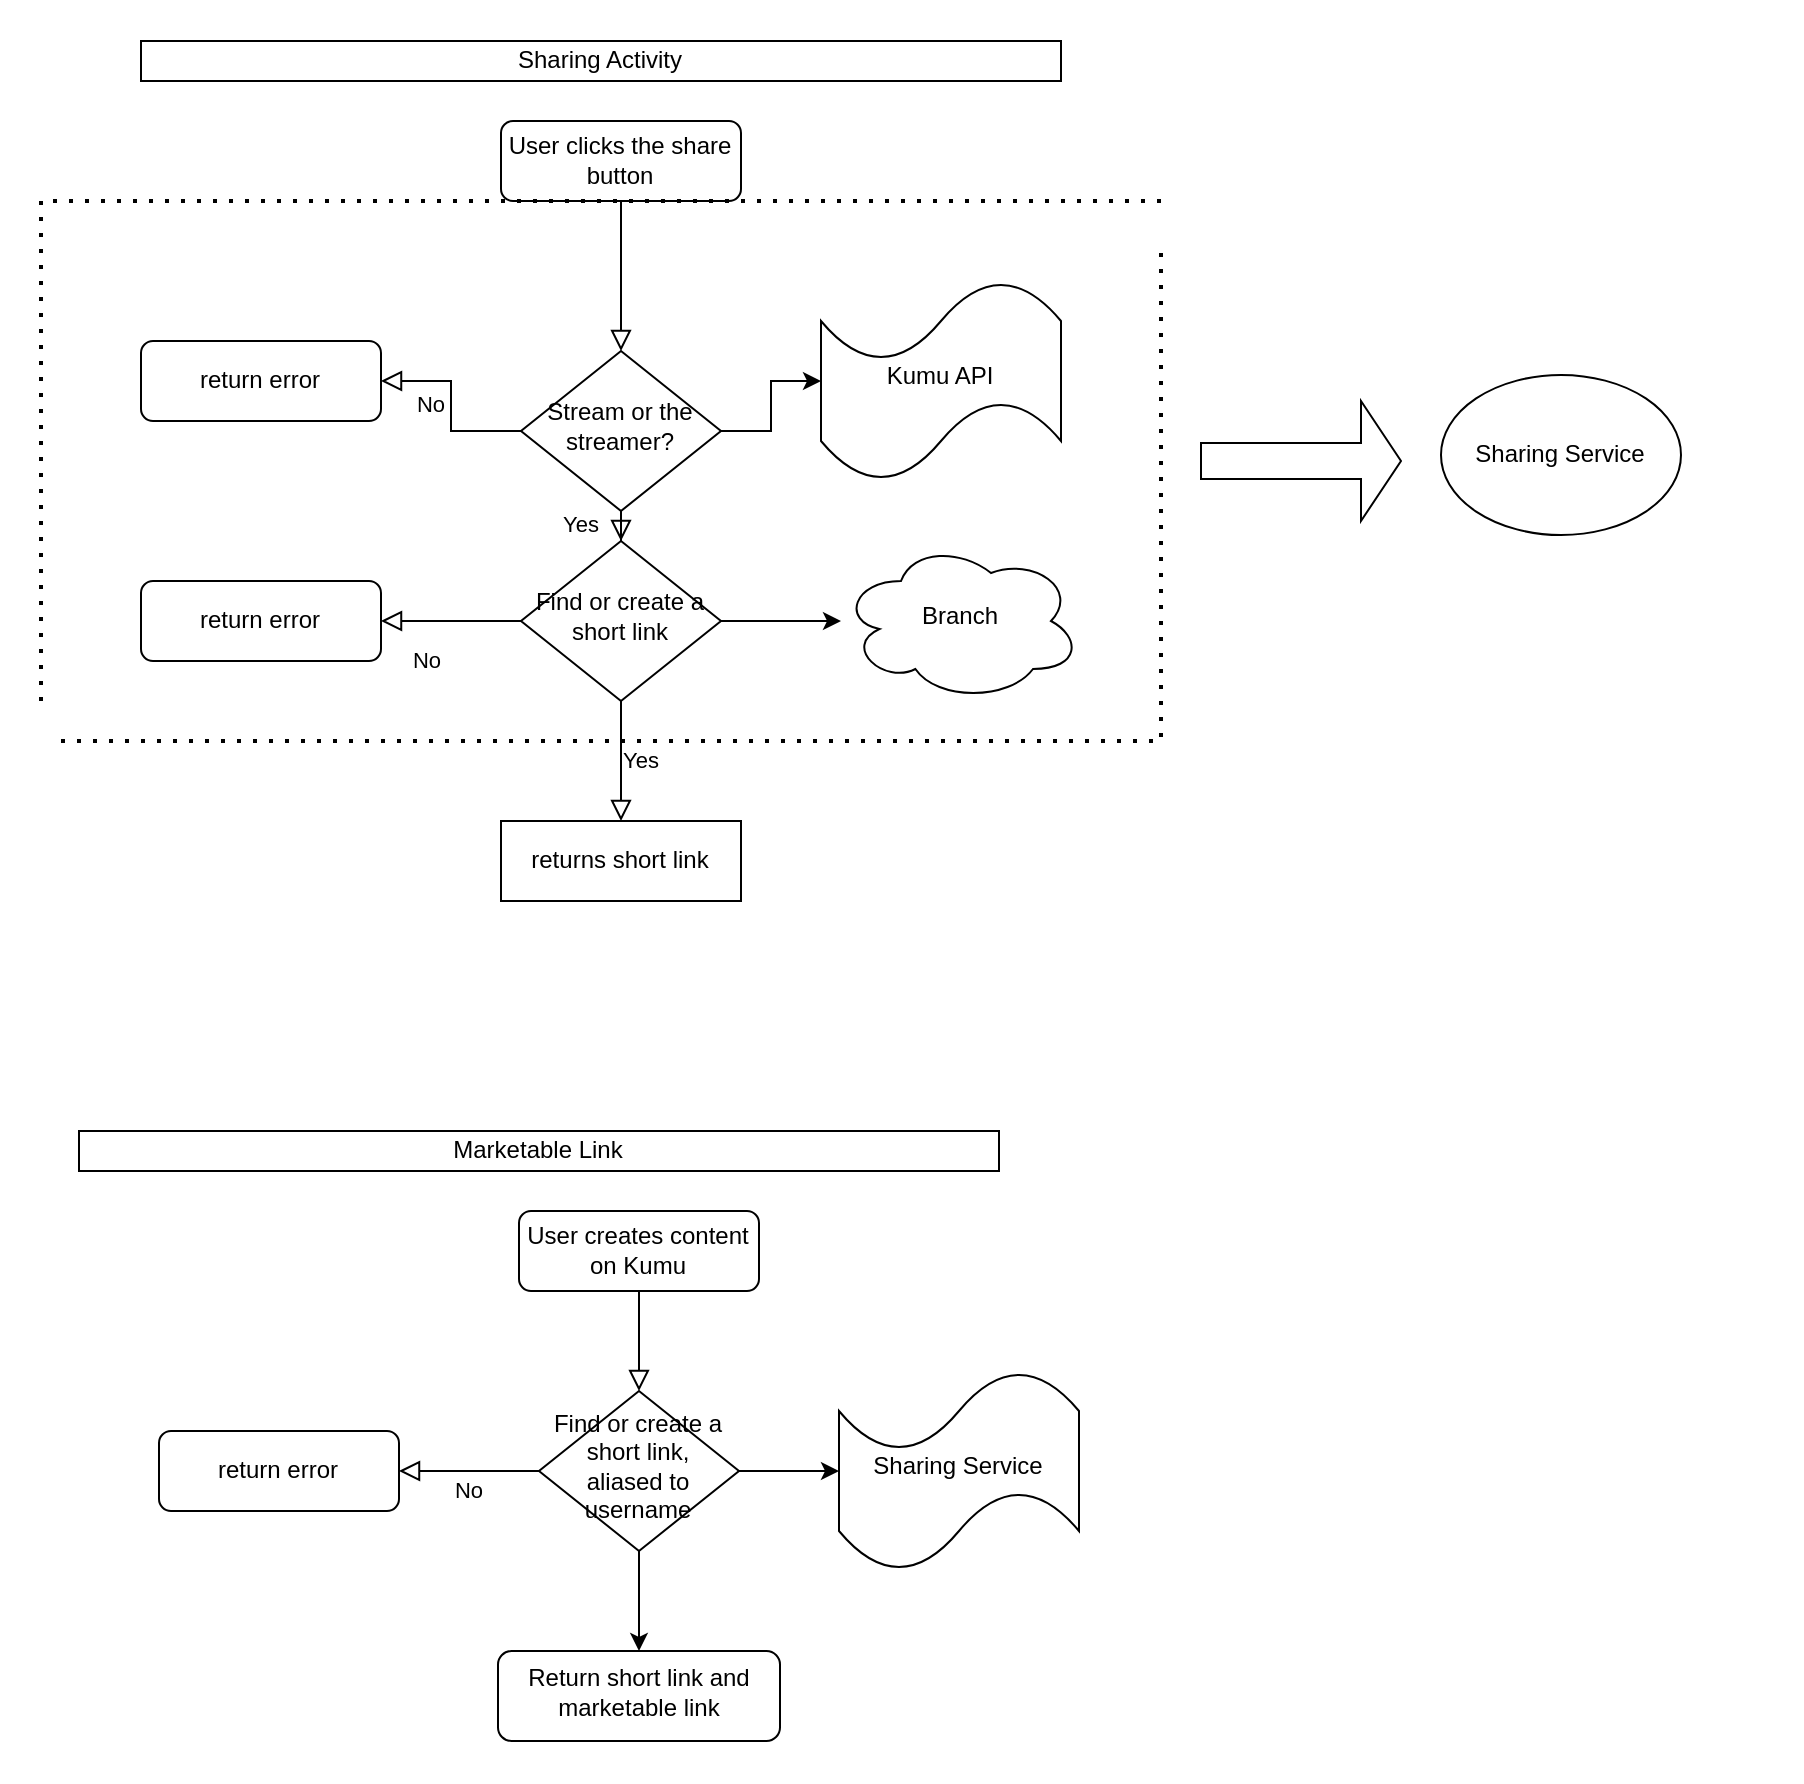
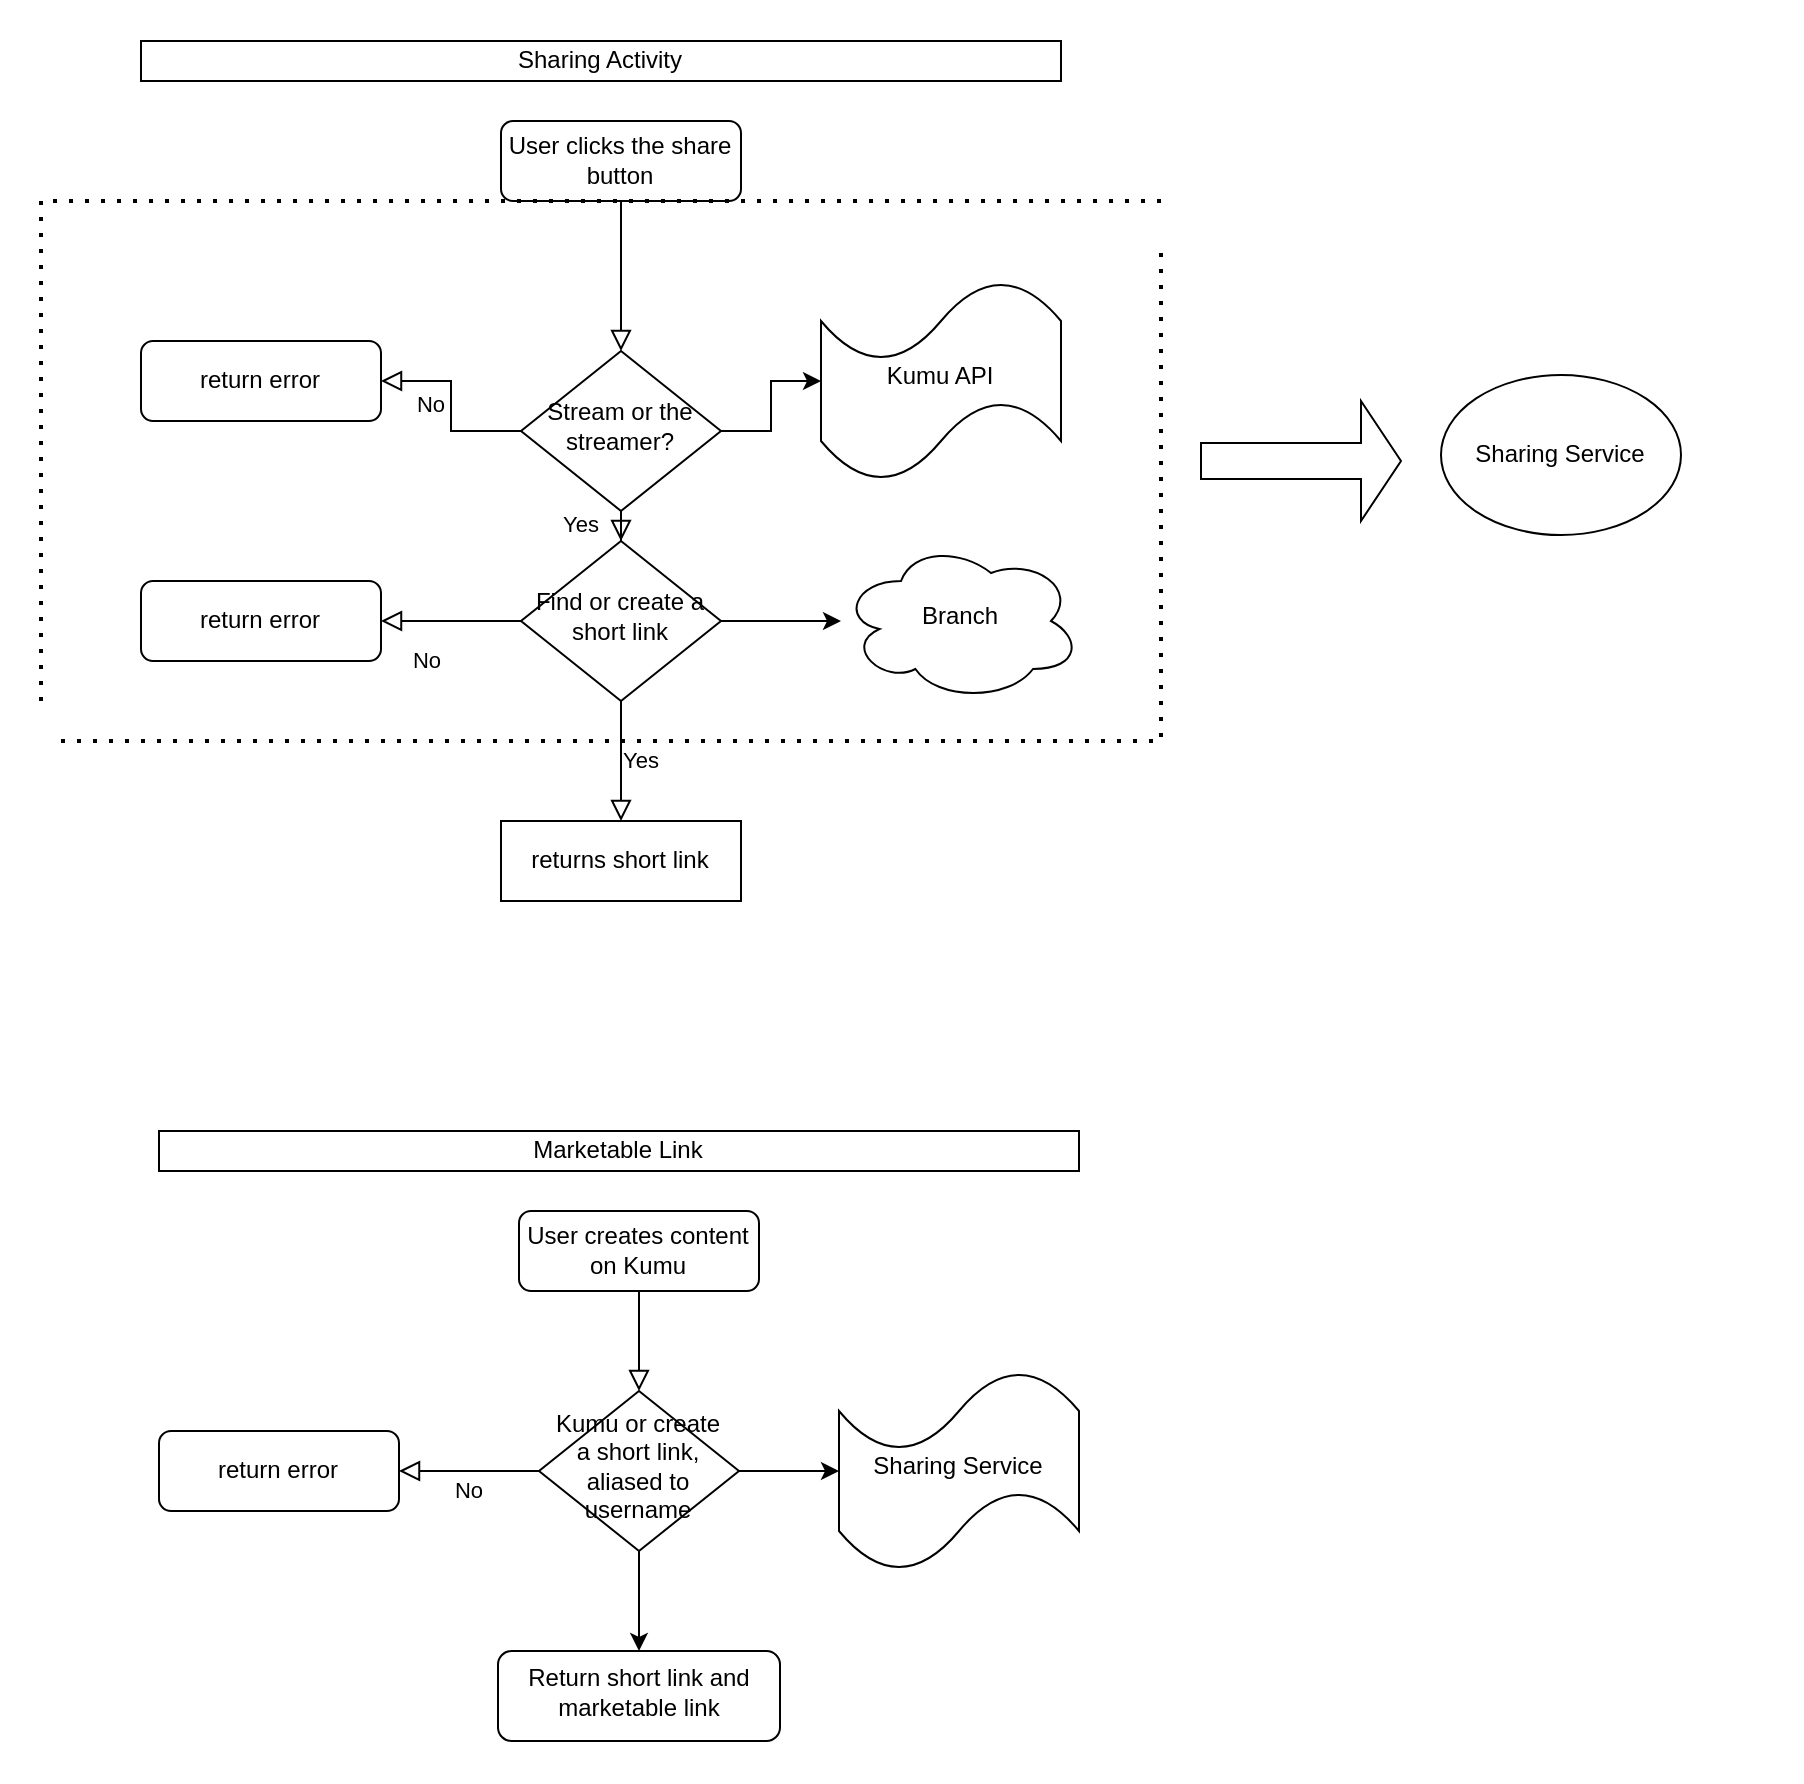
  <mxCell id="0" />
  <mxCell id="1" parent="0" />
  <mxCell id="2" value="" style="rounded=0;html=1;jettySize=auto;orthogonalLoop=1;fontSize=11;endArrow=block;endFill=0;endSize=8;strokeWidth=1;shadow=0;labelBackgroundColor=none;edgeStyle=orthogonalEdgeStyle;" parent="1" source="3" target="7" edge="1"><mxGeometry relative="1" as="geometry" /></mxCell>
  <mxCell id="3" value="User clicks the share button" style="rounded=1;whiteSpace=wrap;html=1;fontSize=12;glass=0;strokeWidth=1;shadow=0;" parent="1" vertex="1"><mxGeometry x="250" y="60" width="120" height="40" as="geometry" /></mxCell>
  <mxCell id="4" value="Yes" style="rounded=0;html=1;jettySize=auto;orthogonalLoop=1;fontSize=11;endArrow=block;endFill=0;endSize=8;strokeWidth=1;shadow=0;labelBackgroundColor=none;edgeStyle=orthogonalEdgeStyle;" parent="1" source="7" target="12" edge="1"><mxGeometry y="20" relative="1" as="geometry"><mxPoint as="offset" /></mxGeometry></mxCell>
  <mxCell id="5" value="No" style="edgeStyle=orthogonalEdgeStyle;rounded=0;html=1;jettySize=auto;orthogonalLoop=1;fontSize=11;endArrow=block;endFill=0;endSize=8;strokeWidth=1;shadow=0;labelBackgroundColor=none;" parent="1" source="7" target="8" edge="1"><mxGeometry y="10" relative="1" as="geometry"><mxPoint as="offset" /></mxGeometry></mxCell>
  <mxCell id="6" value="" style="edgeStyle=orthogonalEdgeStyle;rounded=0;orthogonalLoop=1;jettySize=auto;html=1;" edge="1" parent="1" source="7" target="16"><mxGeometry relative="1" as="geometry" /></mxCell>
  <mxCell id="7" value="Stream or the streamer?" style="rhombus;whiteSpace=wrap;html=1;shadow=0;fontFamily=Helvetica;fontSize=12;align=center;strokeWidth=1;spacing=6;spacingTop=-4;" parent="1" vertex="1"><mxGeometry x="260" y="175" width="100" height="80" as="geometry" /></mxCell>
  <mxCell id="8" value="return error" style="rounded=1;whiteSpace=wrap;html=1;fontSize=12;glass=0;strokeWidth=1;shadow=0;" parent="1" vertex="1"><mxGeometry x="70" y="170" width="120" height="40" as="geometry" /></mxCell>
  <mxCell id="9" value="No" style="rounded=0;html=1;jettySize=auto;orthogonalLoop=1;fontSize=11;endArrow=block;endFill=0;endSize=8;strokeWidth=1;shadow=0;labelBackgroundColor=none;edgeStyle=orthogonalEdgeStyle;" parent="1" source="12" target="13" edge="1"><mxGeometry x="0.333" y="20" relative="1" as="geometry"><mxPoint as="offset" /></mxGeometry></mxCell>
  <mxCell id="10" value="Yes" style="edgeStyle=orthogonalEdgeStyle;rounded=0;html=1;jettySize=auto;orthogonalLoop=1;fontSize=11;endArrow=block;endFill=0;endSize=8;strokeWidth=1;shadow=0;labelBackgroundColor=none;" parent="1" source="12" target="14" edge="1"><mxGeometry y="10" relative="1" as="geometry"><mxPoint as="offset" /></mxGeometry></mxCell>
  <mxCell id="11" value="" style="edgeStyle=orthogonalEdgeStyle;rounded=0;orthogonalLoop=1;jettySize=auto;html=1;" edge="1" parent="1" source="12" target="15"><mxGeometry relative="1" as="geometry" /></mxCell>
  <mxCell id="12" value="Find or create a short link" style="rhombus;whiteSpace=wrap;html=1;shadow=0;fontFamily=Helvetica;fontSize=12;align=center;strokeWidth=1;spacing=6;spacingTop=-4;" parent="1" vertex="1"><mxGeometry x="260" y="270" width="100" height="80" as="geometry" /></mxCell>
  <mxCell id="13" value="return error" style="rounded=1;whiteSpace=wrap;html=1;fontSize=12;glass=0;strokeWidth=1;shadow=0;" parent="1" vertex="1"><mxGeometry x="70" y="290" width="120" height="40" as="geometry" /></mxCell>
  <mxCell id="14" value="returns short link" style="whiteSpace=wrap;html=1;fontSize=12;glass=0;strokeWidth=1;shadow=0;rounded=0;" parent="1" vertex="1"><mxGeometry x="250" y="410" width="120" height="40" as="geometry" /></mxCell>
  <mxCell id="15" value="Branch" style="ellipse;shape=cloud;whiteSpace=wrap;html=1;shadow=0;strokeWidth=1;spacing=6;spacingTop=-4;" vertex="1" parent="1"><mxGeometry x="420" y="270" width="120" height="80" as="geometry" /></mxCell>
  <mxCell id="16" value="Kumu API" style="shape=tape;whiteSpace=wrap;html=1;shadow=0;strokeWidth=1;spacing=6;spacingTop=-4;" vertex="1" parent="1"><mxGeometry x="410" y="140" width="120" height="100" as="geometry" /></mxCell>
  <mxCell id="17" value="Sharing Activity" style="rounded=0;whiteSpace=wrap;html=1;" vertex="1" parent="1"><mxGeometry x="70" y="20" width="460" height="20" as="geometry" /></mxCell>
  <mxCell id="18" value="" style="rounded=0;html=1;jettySize=auto;orthogonalLoop=1;fontSize=11;endArrow=block;endFill=0;endSize=8;strokeWidth=1;shadow=0;labelBackgroundColor=none;edgeStyle=orthogonalEdgeStyle;" edge="1" parent="1" source="19" target="23"><mxGeometry relative="1" as="geometry" /></mxCell>
  <mxCell id="19" value="User creates content on Kumu" style="rounded=1;whiteSpace=wrap;html=1;fontSize=12;glass=0;strokeWidth=1;shadow=0;" vertex="1" parent="1"><mxGeometry x="259" y="605" width="120" height="40" as="geometry" /></mxCell>
  <mxCell id="20" value="No" style="edgeStyle=orthogonalEdgeStyle;rounded=0;html=1;jettySize=auto;orthogonalLoop=1;fontSize=11;endArrow=block;endFill=0;endSize=8;strokeWidth=1;shadow=0;labelBackgroundColor=none;" edge="1" parent="1" source="23" target="24"><mxGeometry y="10" relative="1" as="geometry"><mxPoint as="offset" /></mxGeometry></mxCell>
  <mxCell id="21" value="" style="edgeStyle=orthogonalEdgeStyle;rounded=0;orthogonalLoop=1;jettySize=auto;html=1;" edge="1" parent="1" source="23" target="29"><mxGeometry relative="1" as="geometry" /></mxCell>
  <mxCell id="22" value="" style="edgeStyle=orthogonalEdgeStyle;rounded=0;orthogonalLoop=1;jettySize=auto;html=1;" edge="1" parent="1" source="23" target="31"><mxGeometry relative="1" as="geometry" /></mxCell>
- <mxCell id="23" value="Find or create a short link, aliased to username" style="rhombus;whiteSpace=wrap;html=1;shadow=0;fontFamily=Helvetica;fontSize=12;align=center;strokeWidth=1;spacing=6;spacingTop=-4;" vertex="1" parent="1"><mxGeometry x="269" y="695" width="100" height="80" as="geometry" /></mxCell>
+ <mxCell id="23" value="Kumu or create a short link, aliased to username" style="rhombus;whiteSpace=wrap;html=1;shadow=0;fontFamily=Helvetica;fontSize=12;align=center;strokeWidth=1;spacing=6;spacingTop=-4;" vertex="1" parent="1"><mxGeometry x="269" y="695" width="100" height="80" as="geometry" /></mxCell>
  <mxCell id="24" value="return error" style="rounded=1;whiteSpace=wrap;html=1;fontSize=12;glass=0;strokeWidth=1;shadow=0;" vertex="1" parent="1"><mxGeometry x="79" y="715" width="120" height="40" as="geometry" /></mxCell>
  <mxCell id="25" value="No" style="rounded=0;html=1;jettySize=auto;orthogonalLoop=1;fontSize=11;endArrow=block;endFill=0;endSize=8;strokeWidth=1;shadow=0;labelBackgroundColor=none;edgeStyle=orthogonalEdgeStyle;" edge="1" parent="1"><mxGeometry x="0.333" y="20" relative="1" as="geometry"><mxPoint as="offset" /><mxPoint x="710" y="730" as="targetPoint" /></mxGeometry></mxCell>
  <mxCell id="26" value="Yes" style="edgeStyle=orthogonalEdgeStyle;rounded=0;html=1;jettySize=auto;orthogonalLoop=1;fontSize=11;endArrow=block;endFill=0;endSize=8;strokeWidth=1;shadow=0;labelBackgroundColor=none;" edge="1" parent="1"><mxGeometry y="10" relative="1" as="geometry"><mxPoint as="offset" /><mxPoint x="830" y="770" as="sourcePoint" /></mxGeometry></mxCell>
  <mxCell id="27" value="" style="edgeStyle=orthogonalEdgeStyle;rounded=0;orthogonalLoop=1;jettySize=auto;html=1;" edge="1" parent="1"><mxGeometry relative="1" as="geometry"><mxPoint x="880" y="730" as="sourcePoint" /></mxGeometry></mxCell>
  <mxCell id="28" value="" style="edgeStyle=orthogonalEdgeStyle;rounded=0;orthogonalLoop=1;jettySize=auto;html=1;" edge="1" parent="1"><mxGeometry relative="1" as="geometry"><mxPoint x="830" y="665" as="targetPoint" /></mxGeometry></mxCell>
  <mxCell id="29" value="Sharing Service" style="shape=tape;whiteSpace=wrap;html=1;shadow=0;strokeWidth=1;spacing=6;spacingTop=-4;" vertex="1" parent="1"><mxGeometry x="419" y="685" width="120" height="100" as="geometry" /></mxCell>
- <mxCell id="30" value="Marketable Link" style="rounded=0;whiteSpace=wrap;html=1;" vertex="1" parent="1"><mxGeometry x="39" y="565" width="460" height="20" as="geometry" /></mxCell>
+ <mxCell id="30" value="Marketable Link" style="rounded=0;whiteSpace=wrap;html=1;" vertex="1" parent="1"><mxGeometry x="79" y="565" width="460" height="20" as="geometry" /></mxCell>
  <mxCell id="31" value="Return short link and marketable link" style="rounded=1;whiteSpace=wrap;html=1;shadow=0;strokeWidth=1;spacing=6;spacingTop=-4;" vertex="1" parent="1"><mxGeometry x="248.5" y="825" width="141" height="45" as="geometry" /></mxCell>
  <mxCell id="32" value="" style="endArrow=none;dashed=1;html=1;dashPattern=1 3;strokeWidth=2;rounded=0;" edge="1" parent="1"><mxGeometry width="50" height="50" relative="1" as="geometry"><mxPoint x="20" y="350" as="sourcePoint" /><mxPoint x="580" y="100" as="targetPoint" /><Array as="points"><mxPoint x="20" y="100" /></Array></mxGeometry></mxCell>
  <mxCell id="33" value="" style="endArrow=none;dashed=1;html=1;dashPattern=1 3;strokeWidth=2;rounded=0;" edge="1" parent="1"><mxGeometry width="50" height="50" relative="1" as="geometry"><mxPoint x="30" y="370" as="sourcePoint" /><mxPoint x="580" y="120" as="targetPoint" /><Array as="points"><mxPoint x="580" y="370" /></Array></mxGeometry></mxCell>
  <mxCell id="34" value="" style="shape=singleArrow;whiteSpace=wrap;html=1;" vertex="1" parent="1"><mxGeometry x="600" y="200" width="100" height="60" as="geometry" /></mxCell>
  <mxCell id="35" value="Sharing Service" style="ellipse;whiteSpace=wrap;html=1;" vertex="1" parent="1"><mxGeometry x="720" y="187" width="120" height="80" as="geometry" /></mxCell>
